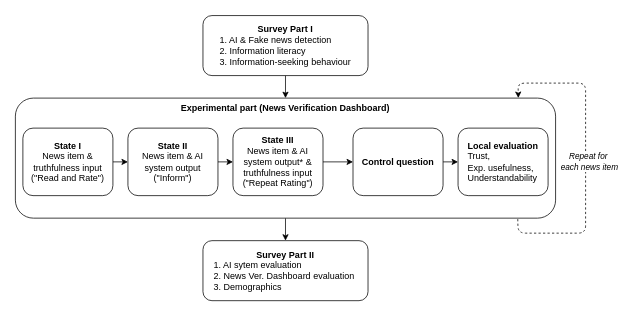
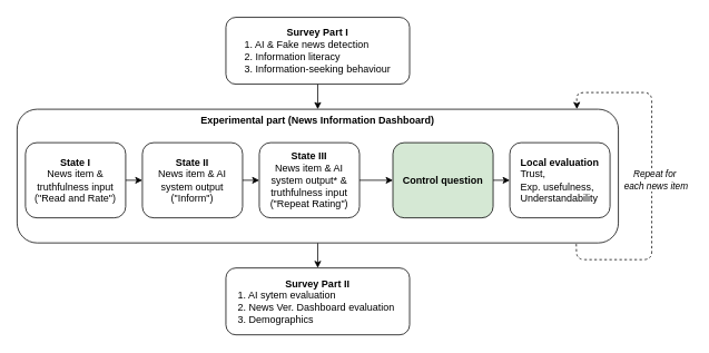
  <mxCell id="0" />
  <mxCell id="1" parent="0" />
  <mxCell id="2" value="" style="rounded=0;whiteSpace=wrap;html=1;strokeColor=none;" vertex="1" parent="1"><mxGeometry x="797" y="187" width="30" height="56" as="geometry" /></mxCell>
  <mxCell id="3" style="edgeStyle=none;html=1;" parent="1" source="4" target="7" edge="1"><mxGeometry relative="1" as="geometry" /></mxCell>
  <mxCell id="4" value="&lt;b&gt;Survey Part I&lt;/b&gt;&lt;br&gt;&lt;div style=&quot;text-align: left;&quot;&gt;&lt;span style=&quot;background-color: initial;&quot;&gt;1. AI &amp;amp; Fake news detection&lt;/span&gt;&lt;/div&gt;&lt;div style=&quot;text-align: left;&quot;&gt;2. Information literacy&lt;/div&gt;&lt;div style=&quot;text-align: left;&quot;&gt;3. Information-seeking behaviour&lt;/div&gt;" style="rounded=1;whiteSpace=wrap;html=1;" parent="1" vertex="1"><mxGeometry x="270" y="20" width="220" height="80" as="geometry" /></mxCell>
  <mxCell id="5" value="&lt;b&gt;Survey Part II&lt;/b&gt;&lt;br&gt;&lt;div style=&quot;text-align: left;&quot;&gt;&lt;span style=&quot;background-color: initial;&quot;&gt;1. AI sytem evaluation&lt;/span&gt;&lt;/div&gt;&lt;div style=&quot;text-align: left;&quot;&gt;2. News Ver. Dashboard evaluation&amp;nbsp;&lt;/div&gt;&lt;div style=&quot;text-align: left;&quot;&gt;3. Demographics&lt;/div&gt;" style="rounded=1;whiteSpace=wrap;html=1;" parent="1" vertex="1"><mxGeometry x="270" y="320" width="220" height="80" as="geometry" /></mxCell>
  <mxCell id="6" style="edgeStyle=none;html=1;entryX=0.5;entryY=0;entryDx=0;entryDy=0;" parent="1" source="7" target="5" edge="1"><mxGeometry relative="1" as="geometry" /></mxCell>
- <mxCell id="7" value="&lt;b&gt;Experimental part (News Verification Dashboard)&lt;/b&gt;" style="rounded=1;whiteSpace=wrap;html=1;verticalAlign=top;" parent="1" vertex="1"><mxGeometry x="20" y="130" width="720" height="160" as="geometry" /></mxCell>
+ <mxCell id="7" value="&lt;b&gt;Experimental part (News Information Dashboard)&lt;/b&gt;" style="rounded=1;whiteSpace=wrap;html=1;verticalAlign=top;" parent="1" vertex="1"><mxGeometry x="20" y="130" width="720" height="160" as="geometry" /></mxCell>
  <mxCell id="8" style="edgeStyle=none;html=1;entryX=0;entryY=0.5;entryDx=0;entryDy=0;" parent="1" source="9" target="11" edge="1"><mxGeometry relative="1" as="geometry" /></mxCell>
  <mxCell id="9" value="&lt;b&gt;State I&lt;/b&gt;&lt;br&gt;News item &amp;amp; truthfulness input&lt;br&gt;(&quot;Read and Rate&quot;)" style="rounded=1;whiteSpace=wrap;html=1;" parent="1" vertex="1"><mxGeometry x="30" y="170" width="120" height="90" as="geometry" /></mxCell>
  <mxCell id="10" style="edgeStyle=none;html=1;entryX=0;entryY=0.5;entryDx=0;entryDy=0;" parent="1" source="11" target="13" edge="1"><mxGeometry relative="1" as="geometry" /></mxCell>
  <mxCell id="11" value="&lt;b&gt;State II&lt;/b&gt;&lt;br&gt;News item &amp;amp; AI system output&lt;br&gt;(&quot;Inform&quot;)" style="rounded=1;whiteSpace=wrap;html=1;" parent="1" vertex="1"><mxGeometry x="170" y="170" width="120" height="90" as="geometry" /></mxCell>
  <mxCell id="12" style="edgeStyle=none;html=1;entryX=0;entryY=0.5;entryDx=0;entryDy=0;" parent="1" source="13" target="15" edge="1"><mxGeometry relative="1" as="geometry" /></mxCell>
  <mxCell id="13" value="&lt;b&gt;State III&lt;/b&gt;&lt;br&gt;News item &amp;amp; AI system output* &amp;amp; truthfulness input&lt;br&gt;(&quot;Repeat Rating&quot;)" style="rounded=1;whiteSpace=wrap;html=1;" parent="1" vertex="1"><mxGeometry x="310" y="170" width="120" height="90" as="geometry" /></mxCell>
  <mxCell id="14" style="edgeStyle=none;html=1;entryX=0;entryY=0.5;entryDx=0;entryDy=0;" parent="1" source="15" target="16" edge="1"><mxGeometry relative="1" as="geometry" /></mxCell>
- <mxCell id="15" value="&lt;b&gt;Control question&lt;/b&gt;" style="rounded=1;whiteSpace=wrap;html=1;" parent="1" vertex="1"><mxGeometry x="470" y="170" width="120" height="90" as="geometry" /></mxCell>
+ <mxCell id="15" value="&lt;b&gt;Control question&lt;/b&gt;" style="rounded=1;whiteSpace=wrap;html=1;fillColor=#d5e8d4;" parent="1" vertex="1"><mxGeometry x="470" y="170" width="120" height="90" as="geometry" /></mxCell>
  <mxCell id="16" value="&lt;b&gt;Local evaluation&lt;br&gt;&lt;div style=&quot;text-align: left;&quot;&gt;&lt;span style=&quot;background-color: initial; font-weight: normal;&quot;&gt;Trust,&lt;/span&gt;&lt;/div&gt;&lt;/b&gt;&lt;span style=&quot;background-color: initial;&quot;&gt;&lt;div style=&quot;text-align: left;&quot;&gt;&lt;span style=&quot;background-color: initial;&quot;&gt;Exp. usefulness,&lt;/span&gt;&lt;/div&gt;&lt;/span&gt;&lt;div style=&quot;text-align: left;&quot;&gt;&lt;span style=&quot;background-color: initial;&quot;&gt;Understandability&lt;/span&gt;&lt;/div&gt;" style="rounded=1;whiteSpace=wrap;html=1;" parent="1" vertex="1"><mxGeometry x="610" y="170" width="120" height="90" as="geometry" /></mxCell>
  <mxCell id="17" style="edgeStyle=none;html=1;entryX=0.931;entryY=-0.001;entryDx=0;entryDy=0;strokeColor=#000000;exitX=0.93;exitY=1.008;exitDx=0;exitDy=0;dashed=1;entryPerimeter=0;exitPerimeter=0;" parent="1" source="7" target="7" edge="1"><mxGeometry relative="1" as="geometry"><Array as="points"><mxPoint x="690" y="310" /><mxPoint x="780" y="310" /><mxPoint x="780" y="110" /><mxPoint x="690" y="110" /></Array></mxGeometry></mxCell>
  <mxCell id="18" value="Repeat for&amp;nbsp;&lt;br&gt;each news item" style="edgeLabel;html=1;align=center;verticalAlign=middle;resizable=0;points=[];fontStyle=2" parent="17" vertex="1" connectable="0"><mxGeometry x="0.05" y="1" relative="1" as="geometry"><mxPoint x="5" y="16" as="offset" /></mxGeometry></mxCell>
